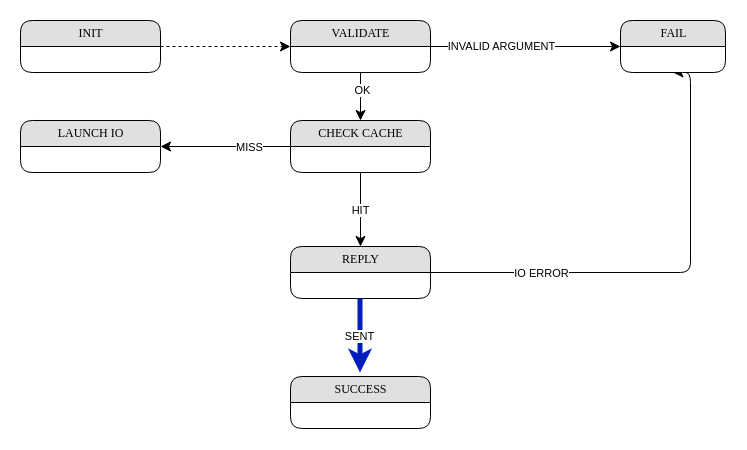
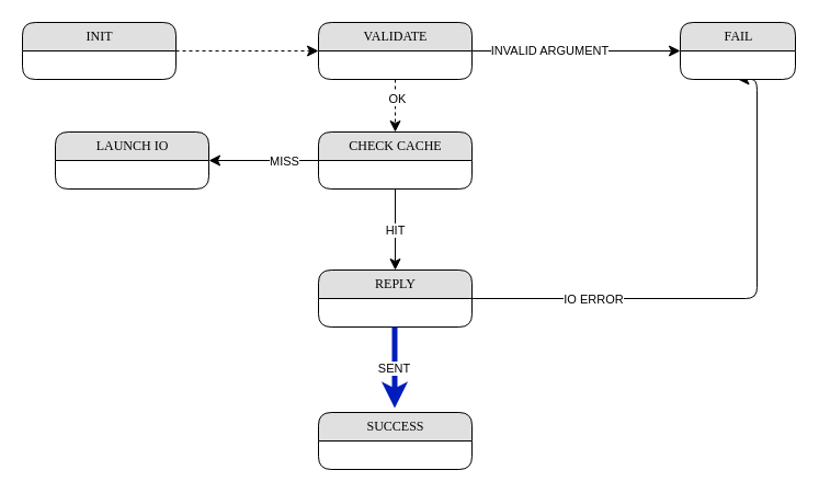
  <mxCell id="0" />
  <mxCell id="1" parent="0" />
  <mxCell id="2" style="edgeStyle=none;html=1;labelBackgroundColor=none;startFill=0;startSize=8;endFill=1;endSize=8;fontFamily=Verdana;fontSize=12;exitX=1;exitY=0.5;exitDx=0;exitDy=0;dashed=1;" parent="1" target="7" edge="1" source="17"><mxGeometry relative="1" as="geometry"><mxPoint x="40" y="46" as="sourcePoint" /></mxGeometry></mxCell>
  <mxCell id="3" style="edgeStyle=none;html=1;labelBackgroundColor=none;startFill=0;startSize=8;endFill=1;endSize=8;fontFamily=Verdana;fontSize=12;entryX=0;entryY=0.5;entryDx=0;entryDy=0;" parent="1" source="7" edge="1" target="18"><mxGeometry relative="1" as="geometry"><mxPoint x="740" y="46.864" as="targetPoint" /></mxGeometry></mxCell>
  <mxCell id="4" value="INVALID ARGUMENT" style="edgeLabel;html=1;align=center;verticalAlign=middle;resizable=0;points=[];" parent="3" vertex="1" connectable="0"><mxGeometry x="-0.258" y="1" relative="1" as="geometry"><mxPoint as="offset" /></mxGeometry></mxCell>
- <mxCell id="5" style="edgeStyle=none;html=1;labelBackgroundColor=none;startFill=0;startSize=8;endFill=1;endSize=8;fontFamily=Verdana;fontSize=12;" parent="1" source="7" target="12" edge="1"><mxGeometry relative="1" as="geometry" /></mxCell>
+ <mxCell id="5" style="edgeStyle=none;html=1;labelBackgroundColor=none;startFill=0;startSize=8;endFill=1;endSize=8;fontFamily=Verdana;fontSize=12;dashed=1;" parent="1" source="7" target="12" edge="1"><mxGeometry relative="1" as="geometry" /></mxCell>
  <mxCell id="6" value="OK" style="edgeLabel;html=1;align=center;verticalAlign=middle;resizable=0;points=[];" parent="5" vertex="1" connectable="0"><mxGeometry x="-0.292" y="1" relative="1" as="geometry"><mxPoint as="offset" /></mxGeometry></mxCell>
  <mxCell id="7" value="VALIDATE" style="swimlane;html=1;fontStyle=0;childLayout=stackLayout;horizontal=1;startSize=26;fillColor=#e0e0e0;horizontalStack=0;resizeParent=1;resizeLast=0;collapsible=1;marginBottom=0;swimlaneFillColor=#ffffff;align=center;rounded=1;shadow=0;comic=0;labelBackgroundColor=none;strokeWidth=1;fontFamily=Verdana;fontSize=12" parent="1" vertex="1"><mxGeometry x="290" y="20" width="140" height="52" as="geometry" /></mxCell>
  <mxCell id="8" style="edgeStyle=none;html=1;labelBackgroundColor=none;startFill=0;startSize=8;endFill=1;endSize=8;fontFamily=Verdana;fontSize=12;entryX=1;entryY=0.5;entryDx=0;entryDy=0;" parent="1" source="12" edge="1" target="13"><mxGeometry relative="1" as="geometry"><mxPoint x="495" y="146" as="targetPoint" /></mxGeometry></mxCell>
  <mxCell id="9" value="MISS" style="edgeLabel;html=1;align=center;verticalAlign=middle;resizable=0;points=[];" parent="8" vertex="1" connectable="0"><mxGeometry x="-0.354" relative="1" as="geometry"><mxPoint as="offset" /></mxGeometry></mxCell>
  <mxCell id="10" style="edgeStyle=none;html=1;labelBackgroundColor=none;startFill=0;startSize=8;endFill=1;endSize=8;fontFamily=Verdana;fontSize=12;entryX=0.5;entryY=0;entryDx=0;entryDy=0;" parent="1" source="12" target="14" edge="1"><mxGeometry relative="1" as="geometry"><mxPoint x="360" y="273" as="targetPoint" /></mxGeometry></mxCell>
  <mxCell id="11" value="HIT" style="edgeLabel;html=1;align=center;verticalAlign=middle;resizable=0;points=[];" parent="10" vertex="1" connectable="0"><mxGeometry x="-0.01" y="-1" relative="1" as="geometry"><mxPoint as="offset" /></mxGeometry></mxCell>
  <mxCell id="12" value="CHECK CACHE" style="swimlane;html=1;fontStyle=0;childLayout=stackLayout;horizontal=1;startSize=26;fillColor=#e0e0e0;horizontalStack=0;resizeParent=1;resizeLast=0;collapsible=1;marginBottom=0;swimlaneFillColor=#ffffff;align=center;rounded=1;shadow=0;comic=0;labelBackgroundColor=none;strokeWidth=1;fontFamily=Verdana;fontSize=12" parent="1" vertex="1"><mxGeometry x="290" y="120" width="140" height="52" as="geometry" /></mxCell>
- <mxCell id="13" value="LAUNCH IO" style="swimlane;html=1;fontStyle=0;childLayout=stackLayout;horizontal=1;startSize=26;fillColor=#e0e0e0;horizontalStack=0;resizeParent=1;resizeLast=0;collapsible=1;marginBottom=0;swimlaneFillColor=#ffffff;align=center;rounded=1;shadow=0;comic=0;labelBackgroundColor=none;strokeWidth=1;fontFamily=Verdana;fontSize=12" parent="1" vertex="1"><mxGeometry x="20" y="120" width="140" height="52" as="geometry" /></mxCell>
+ <mxCell id="13" value="LAUNCH IO" style="swimlane;html=1;fontStyle=0;childLayout=stackLayout;horizontal=1;startSize=26;fillColor=#e0e0e0;horizontalStack=0;resizeParent=1;resizeLast=0;collapsible=1;marginBottom=0;swimlaneFillColor=#ffffff;align=center;rounded=1;shadow=0;comic=0;labelBackgroundColor=none;strokeWidth=1;fontFamily=Verdana;fontSize=12" parent="1" vertex="1"><mxGeometry x="50" y="120" width="140" height="52" as="geometry" /></mxCell>
  <mxCell id="14" value="REPLY" style="swimlane;html=1;fontStyle=0;childLayout=stackLayout;horizontal=1;startSize=26;fillColor=#e0e0e0;horizontalStack=0;resizeParent=1;resizeLast=0;collapsible=1;marginBottom=0;swimlaneFillColor=#ffffff;align=center;rounded=1;shadow=0;comic=0;labelBackgroundColor=none;strokeWidth=1;fontFamily=Verdana;fontSize=12" parent="1" vertex="1"><mxGeometry x="290" y="246" width="140" height="52" as="geometry" /></mxCell>
  <mxCell id="15" style="edgeStyle=orthogonalEdgeStyle;html=1;labelBackgroundColor=none;startFill=0;startSize=8;endFill=1;endSize=8;fontFamily=Verdana;fontSize=12;exitX=1;exitY=0.5;exitDx=0;exitDy=0;strokeColor=#000000;entryX=0.5;entryY=1;entryDx=0;entryDy=0;" parent="1" source="14" edge="1" target="18"><mxGeometry relative="1" as="geometry"><Array as="points"><mxPoint x="690" y="272" /></Array><mxPoint x="580" y="182" as="sourcePoint" /><mxPoint x="800" y="76" as="targetPoint" /></mxGeometry></mxCell>
  <mxCell id="16" value="IO ERROR" style="edgeLabel;html=1;align=center;verticalAlign=middle;resizable=0;points=[];" parent="15" vertex="1" connectable="0"><mxGeometry x="-0.539" relative="1" as="geometry"><mxPoint as="offset" /></mxGeometry></mxCell>
  <mxCell id="17" value="INIT" style="swimlane;html=1;fontStyle=0;childLayout=stackLayout;horizontal=1;startSize=26;fillColor=#e0e0e0;horizontalStack=0;resizeParent=1;resizeLast=0;collapsible=1;marginBottom=0;swimlaneFillColor=#ffffff;align=center;rounded=1;shadow=0;comic=0;labelBackgroundColor=none;strokeWidth=1;fontFamily=Verdana;fontSize=12" parent="1" vertex="1"><mxGeometry x="20" y="20" width="140" height="52" as="geometry" /></mxCell>
  <mxCell id="18" value="FAIL" style="swimlane;html=1;fontStyle=0;childLayout=stackLayout;horizontal=1;startSize=26;fillColor=#e0e0e0;horizontalStack=0;resizeParent=1;resizeLast=0;collapsible=1;marginBottom=0;swimlaneFillColor=#ffffff;align=center;rounded=1;shadow=0;comic=0;labelBackgroundColor=none;strokeWidth=1;fontFamily=Verdana;fontSize=12" parent="1" vertex="1"><mxGeometry x="620" y="20" width="105" height="52" as="geometry" /></mxCell>
  <mxCell id="19" value="SUCCESS" style="swimlane;html=1;fontStyle=0;childLayout=stackLayout;horizontal=1;startSize=26;fillColor=#e0e0e0;horizontalStack=0;resizeParent=1;resizeLast=0;collapsible=1;marginBottom=0;swimlaneFillColor=#ffffff;align=center;rounded=1;shadow=0;comic=0;labelBackgroundColor=none;strokeWidth=1;fontFamily=Verdana;fontSize=12" parent="1" vertex="1"><mxGeometry x="290" y="376" width="140" height="52" as="geometry" /></mxCell>
  <mxCell id="20" style="edgeStyle=none;html=1;labelBackgroundColor=none;startFill=0;startSize=8;endFill=1;endSize=8;fontFamily=Verdana;fontSize=12;entryX=0.5;entryY=0;entryDx=0;entryDy=0;fillColor=#0050ef;strokeWidth=5;strokeColor=#001DBC;" parent="1" edge="1"><mxGeometry relative="1" as="geometry"><mxPoint x="359.5" y="298" as="sourcePoint" /><mxPoint x="359.5" y="372" as="targetPoint" /></mxGeometry></mxCell>
  <mxCell id="21" value="SENT" style="edgeLabel;html=1;align=center;verticalAlign=middle;resizable=0;points=[];" parent="20" vertex="1" connectable="0"><mxGeometry x="-0.01" y="-1" relative="1" as="geometry"><mxPoint as="offset" /></mxGeometry></mxCell>
